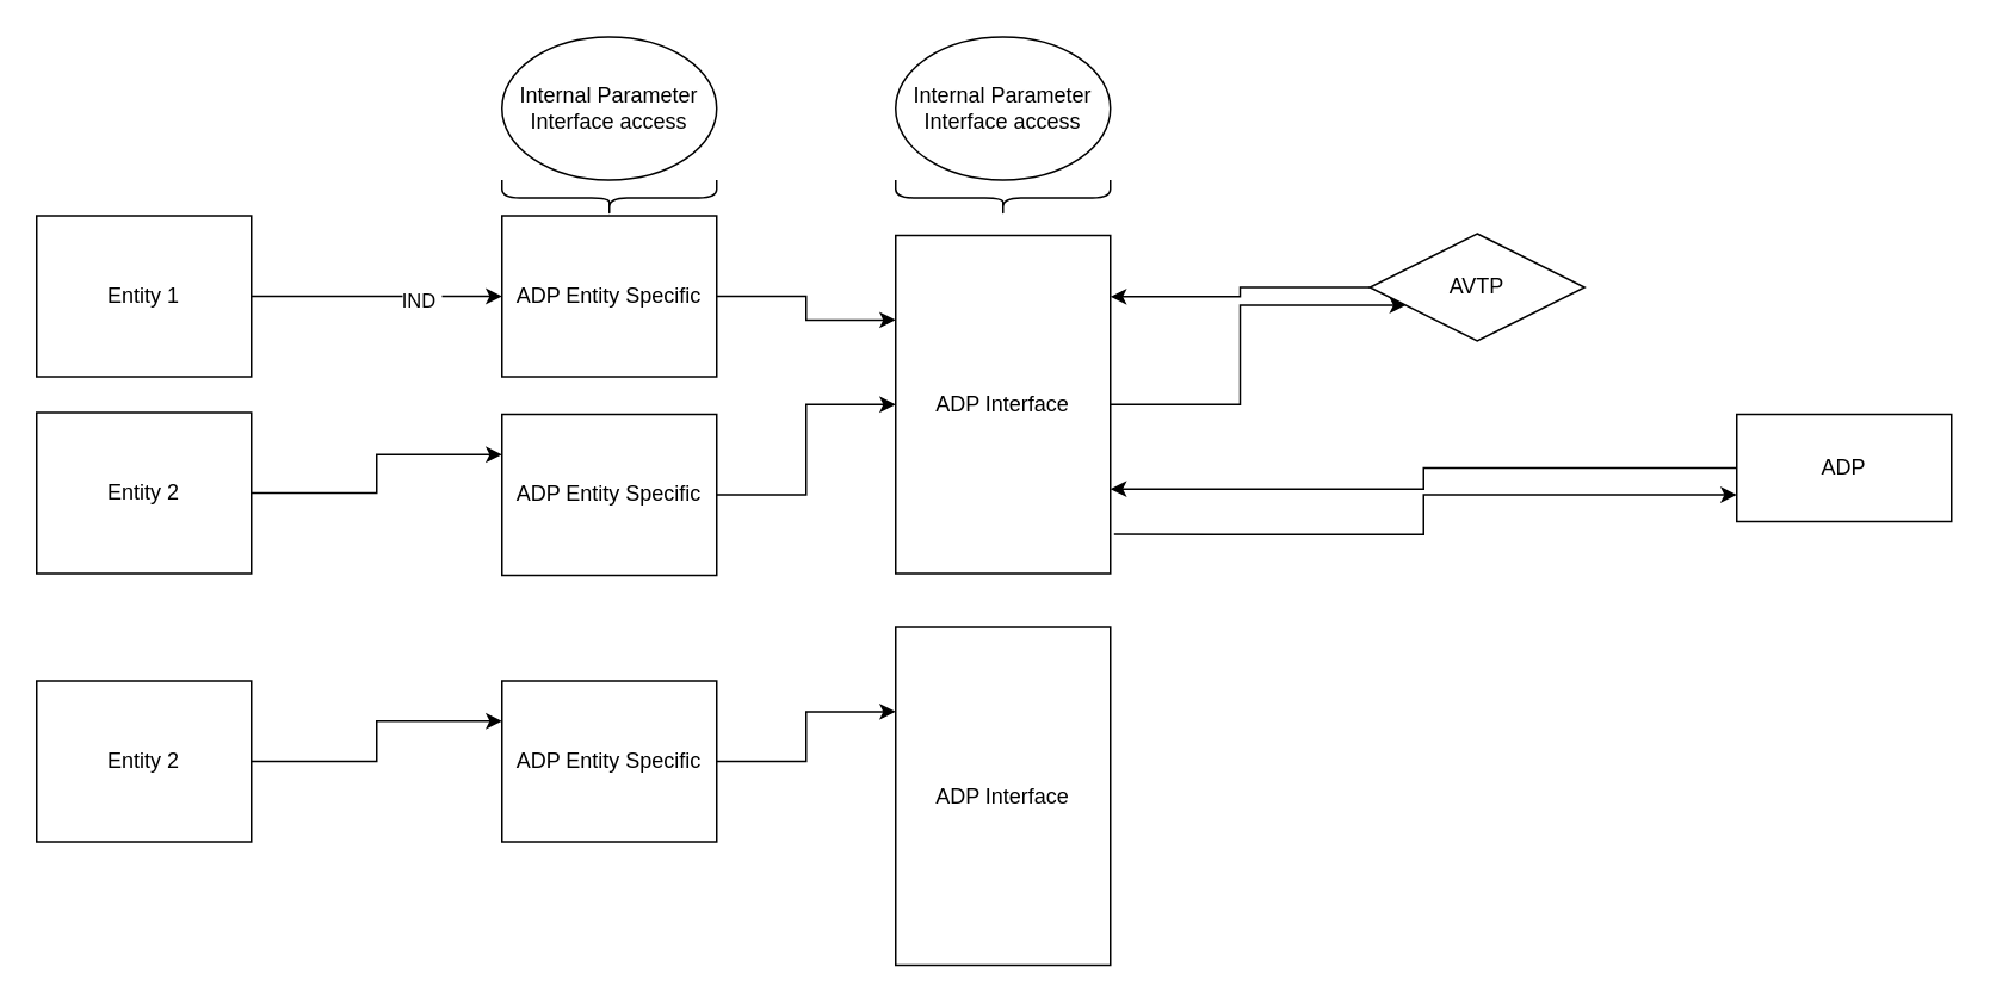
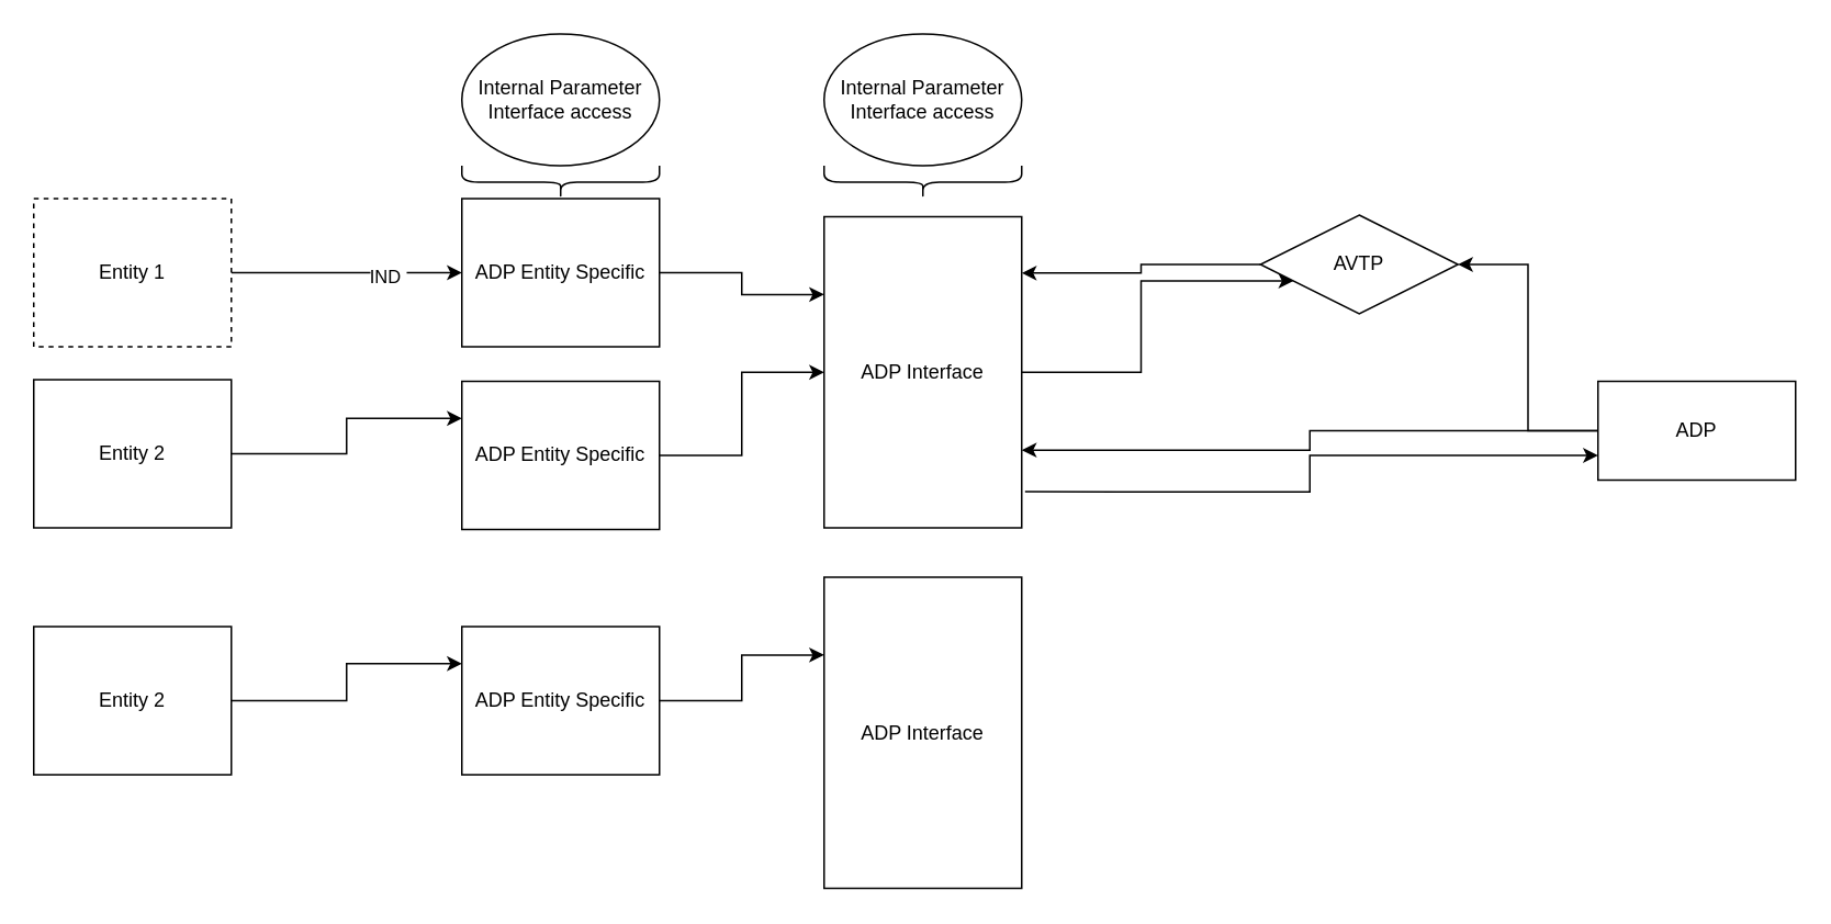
  <mxCell id="0" />
  <mxCell id="1" parent="0" />
  <mxCell id="2" style="edgeStyle=orthogonalEdgeStyle;rounded=0;orthogonalLoop=1;jettySize=auto;html=1;entryX=0;entryY=0.75;entryDx=0;entryDy=0;" edge="1" parent="1" source="3" target="4"><mxGeometry relative="1" as="geometry" /></mxCell>
  <mxCell id="3" value="ADP Interface" style="rounded=0;whiteSpace=wrap;html=1;" vertex="1" parent="1"><mxGeometry x="500" y="131" width="120" height="189" as="geometry" /></mxCell>
  <mxCell id="4" value="AVTP" style="rhombus;whiteSpace=wrap;html=1;" vertex="1" parent="1"><mxGeometry x="765" y="130" width="120" height="60" as="geometry" /></mxCell>
  <mxCell id="5" style="edgeStyle=orthogonalEdgeStyle;rounded=0;orthogonalLoop=1;jettySize=auto;html=1;" edge="1" parent="1" source="7" target="10"><mxGeometry relative="1" as="geometry" /></mxCell>
  <mxCell id="6" value="IND&amp;nbsp;" style="edgeLabel;html=1;align=center;verticalAlign=middle;resizable=0;points=[];" vertex="1" connectable="0" parent="5"><mxGeometry x="0.343" y="-2" relative="1" as="geometry"><mxPoint as="offset" /></mxGeometry></mxCell>
- <mxCell id="7" value="Entity 1" style="rounded=0;whiteSpace=wrap;html=1;" vertex="1" parent="1"><mxGeometry x="20" y="120" width="120" height="90" as="geometry" /></mxCell>
+ <mxCell id="7" value="Entity 1" style="rounded=0;whiteSpace=wrap;html=1;dashed=1;" vertex="1" parent="1"><mxGeometry x="20" y="120" width="120" height="90" as="geometry" /></mxCell>
  <mxCell id="8" style="edgeStyle=orthogonalEdgeStyle;rounded=0;orthogonalLoop=1;jettySize=auto;html=1;entryX=1;entryY=0.181;entryDx=0;entryDy=0;entryPerimeter=0;" edge="1" parent="1" source="4" target="3"><mxGeometry relative="1" as="geometry" /></mxCell>
  <mxCell id="9" style="edgeStyle=orthogonalEdgeStyle;rounded=0;orthogonalLoop=1;jettySize=auto;html=1;entryX=0;entryY=0.25;entryDx=0;entryDy=0;" edge="1" parent="1" source="10" target="3"><mxGeometry relative="1" as="geometry" /></mxCell>
  <mxCell id="10" value="ADP Entity Specific" style="rounded=0;whiteSpace=wrap;html=1;" vertex="1" parent="1"><mxGeometry x="280" y="120" width="120" height="90" as="geometry" /></mxCell>
  <mxCell id="11" style="edgeStyle=orthogonalEdgeStyle;rounded=0;orthogonalLoop=1;jettySize=auto;html=1;entryX=1;entryY=0.75;entryDx=0;entryDy=0;" edge="1" parent="1" source="13" target="3"><mxGeometry relative="1" as="geometry" /></mxCell>
+ <mxCell id="12" style="edgeStyle=orthogonalEdgeStyle;rounded=0;orthogonalLoop=1;jettySize=auto;html=1;entryX=1;entryY=0.5;entryDx=0;entryDy=0;" edge="1" parent="1" source="13" target="4"><mxGeometry relative="1" as="geometry" /></mxCell>
  <mxCell id="13" value="ADP" style="rounded=0;whiteSpace=wrap;html=1;" vertex="1" parent="1"><mxGeometry x="970" y="231" width="120" height="60" as="geometry" /></mxCell>
  <mxCell id="14" value="" style="endArrow=classic;html=1;rounded=0;entryX=0;entryY=0.75;entryDx=0;entryDy=0;exitX=1.017;exitY=0.884;exitDx=0;exitDy=0;edgeStyle=orthogonalEdgeStyle;exitPerimeter=0;" edge="1" parent="1" source="3" target="13"><mxGeometry width="50" height="50" relative="1" as="geometry"><mxPoint x="560" y="340" as="sourcePoint" /><mxPoint x="610" y="290" as="targetPoint" /></mxGeometry></mxCell>
  <mxCell id="15" style="edgeStyle=orthogonalEdgeStyle;rounded=0;orthogonalLoop=1;jettySize=auto;html=1;" edge="1" parent="1" source="16" target="3"><mxGeometry relative="1" as="geometry" /></mxCell>
  <mxCell id="16" value="ADP Entity Specific" style="rounded=0;whiteSpace=wrap;html=1;" vertex="1" parent="1"><mxGeometry x="280" y="231" width="120" height="90" as="geometry" /></mxCell>
  <mxCell id="17" value="ADP Interface" style="rounded=0;whiteSpace=wrap;html=1;" vertex="1" parent="1"><mxGeometry x="500" y="350" width="120" height="189" as="geometry" /></mxCell>
  <mxCell id="18" style="edgeStyle=orthogonalEdgeStyle;rounded=0;orthogonalLoop=1;jettySize=auto;html=1;entryX=0;entryY=0.25;entryDx=0;entryDy=0;" edge="1" parent="1" source="19" target="16"><mxGeometry relative="1" as="geometry" /></mxCell>
  <mxCell id="19" value="Entity 2" style="rounded=0;whiteSpace=wrap;html=1;" vertex="1" parent="1"><mxGeometry x="20" y="230" width="120" height="90" as="geometry" /></mxCell>
  <mxCell id="20" style="edgeStyle=orthogonalEdgeStyle;rounded=0;orthogonalLoop=1;jettySize=auto;html=1;entryX=0;entryY=0.25;entryDx=0;entryDy=0;" edge="1" parent="1" source="21" target="17"><mxGeometry relative="1" as="geometry" /></mxCell>
  <mxCell id="21" value="ADP Entity Specific" style="rounded=0;whiteSpace=wrap;html=1;" vertex="1" parent="1"><mxGeometry x="280" y="380" width="120" height="90" as="geometry" /></mxCell>
  <mxCell id="22" value="" style="shape=curlyBracket;whiteSpace=wrap;html=1;rounded=1;flipH=1;labelPosition=right;verticalLabelPosition=middle;align=left;verticalAlign=middle;rotation=90;" vertex="1" parent="1"><mxGeometry x="550" y="50" width="20" height="120" as="geometry" /></mxCell>
  <mxCell id="23" value="" style="shape=curlyBracket;whiteSpace=wrap;html=1;rounded=1;flipH=1;labelPosition=right;verticalLabelPosition=middle;align=left;verticalAlign=middle;rotation=90;" vertex="1" parent="1"><mxGeometry x="330" y="50" width="20" height="120" as="geometry" /></mxCell>
  <mxCell id="24" value="Internal Parameter Interface access" style="ellipse;whiteSpace=wrap;html=1;" vertex="1" parent="1"><mxGeometry x="280" y="20" width="120" height="80" as="geometry" /></mxCell>
  <mxCell id="25" value="Internal Parameter Interface access" style="ellipse;whiteSpace=wrap;html=1;" vertex="1" parent="1"><mxGeometry x="500" y="20" width="120" height="80" as="geometry" /></mxCell>
  <mxCell id="26" style="edgeStyle=orthogonalEdgeStyle;rounded=0;orthogonalLoop=1;jettySize=auto;html=1;entryX=0;entryY=0.25;entryDx=0;entryDy=0;" edge="1" parent="1" source="27" target="21"><mxGeometry relative="1" as="geometry" /></mxCell>
  <mxCell id="27" value="Entity 2" style="rounded=0;whiteSpace=wrap;html=1;" vertex="1" parent="1"><mxGeometry x="20" y="380" width="120" height="90" as="geometry" /></mxCell>
